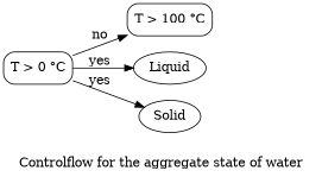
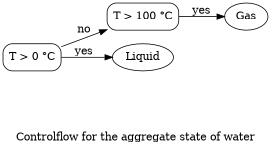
  digraph {
    label="Controlflow for the aggregate state of water"
    rankdir=LR
    n1 [label="T > 100 °C" shape=box style=rounded]
+   Gas
    n3 [label="T > 0 °C" shape=box style=rounded]
    Liquid
-   Solid
+   n1 -> Gas [label=yes]
    n3 -> n1 [label=no]
    n3 -> Liquid [label=yes]
-   n3 -> Solid [label=yes]
  }
